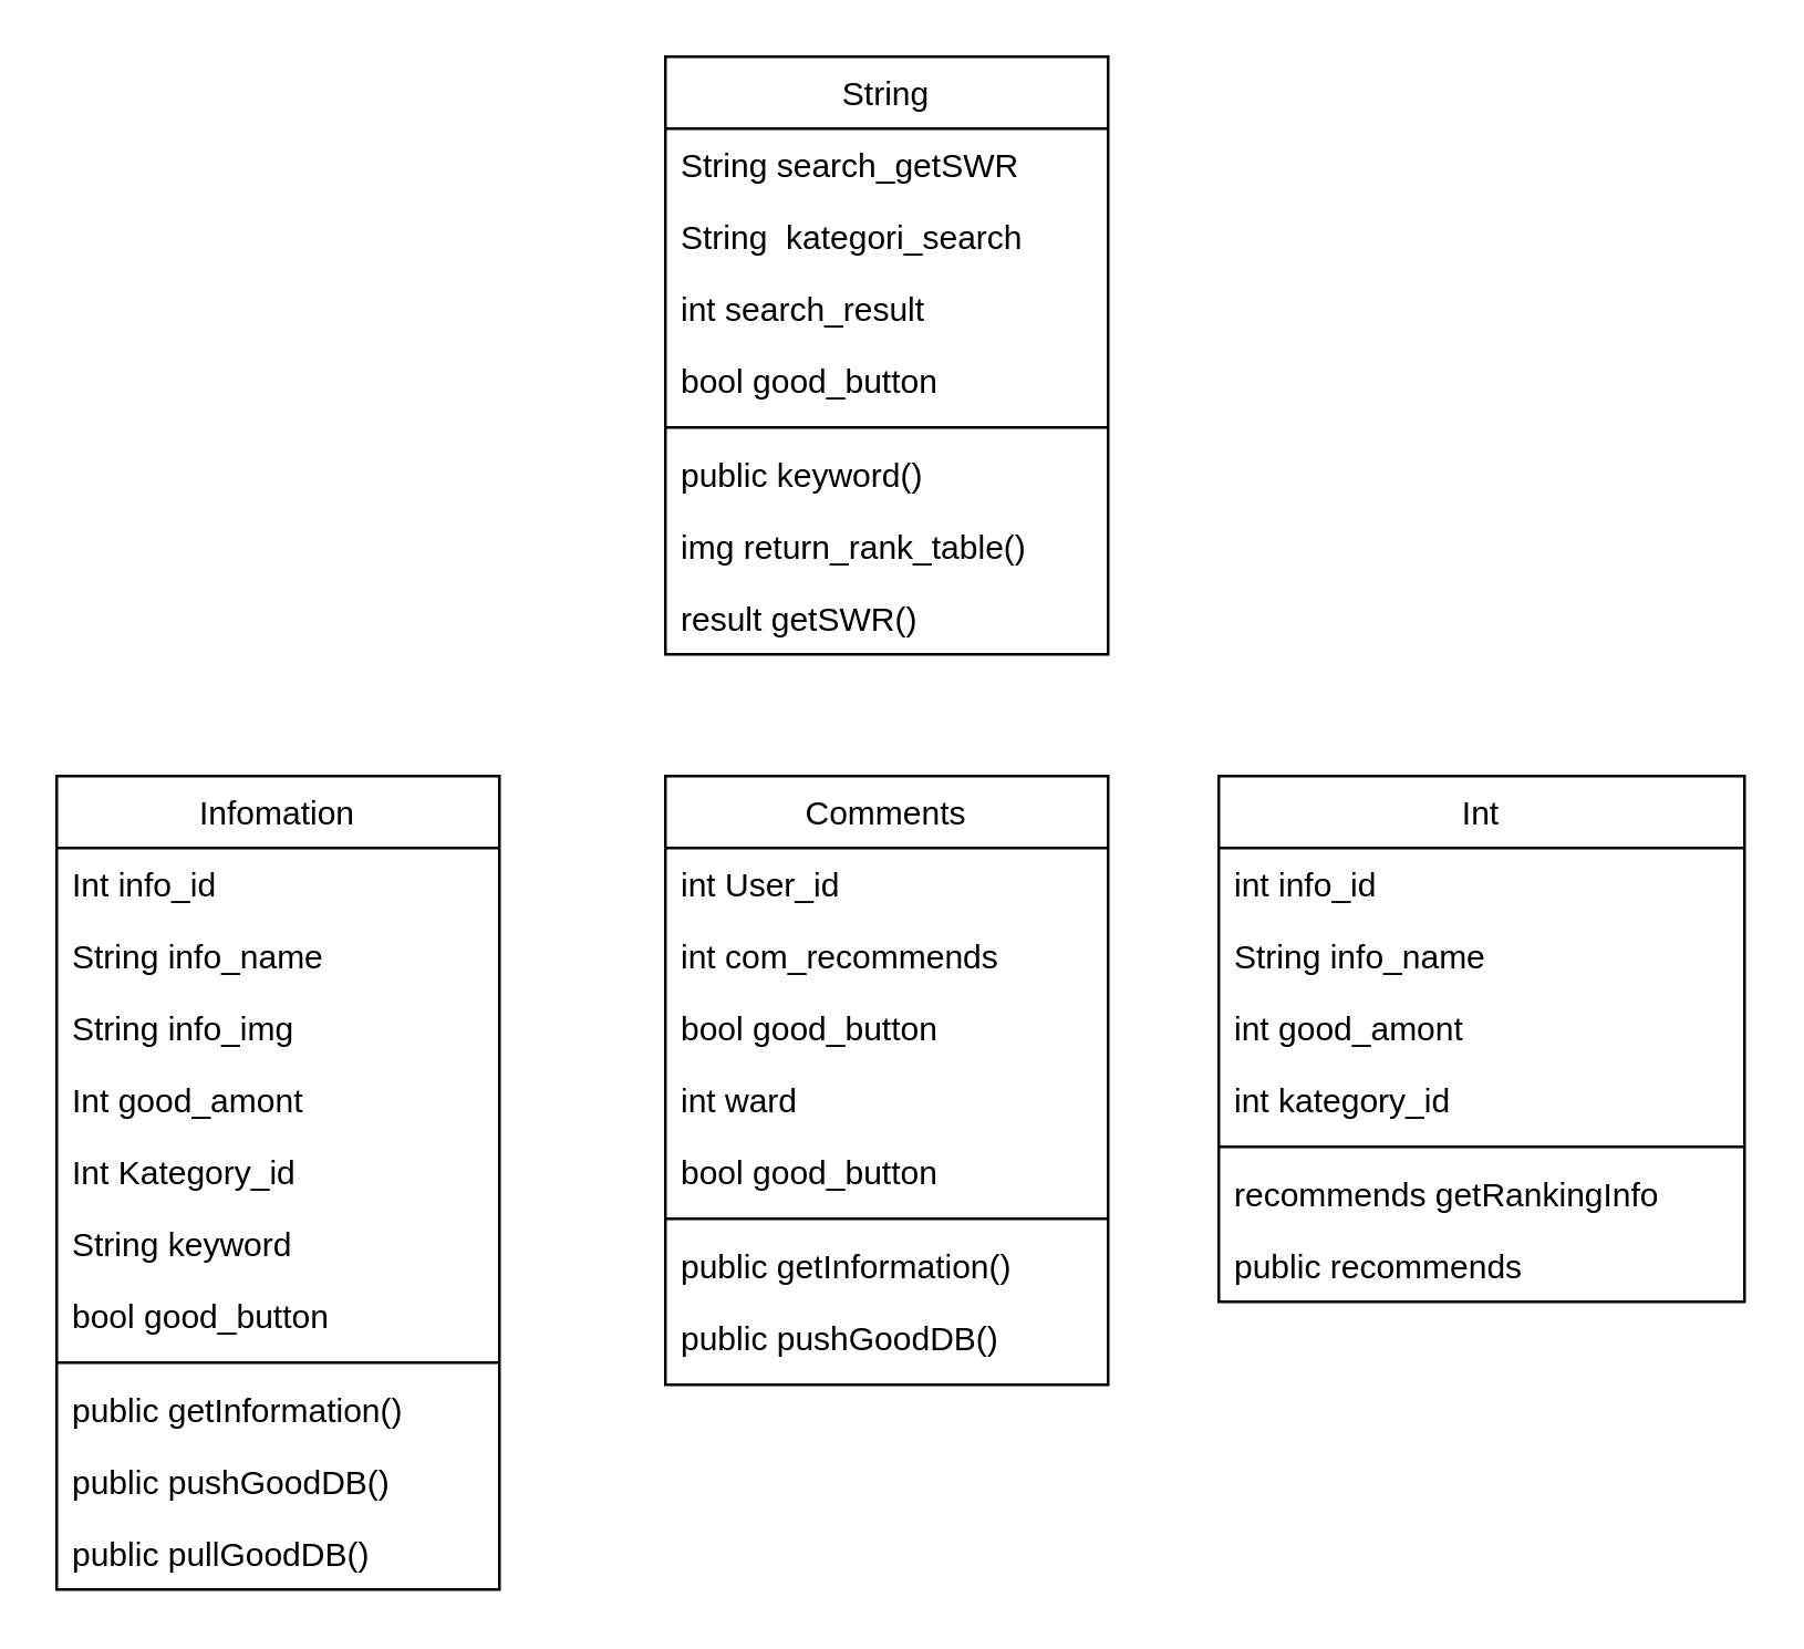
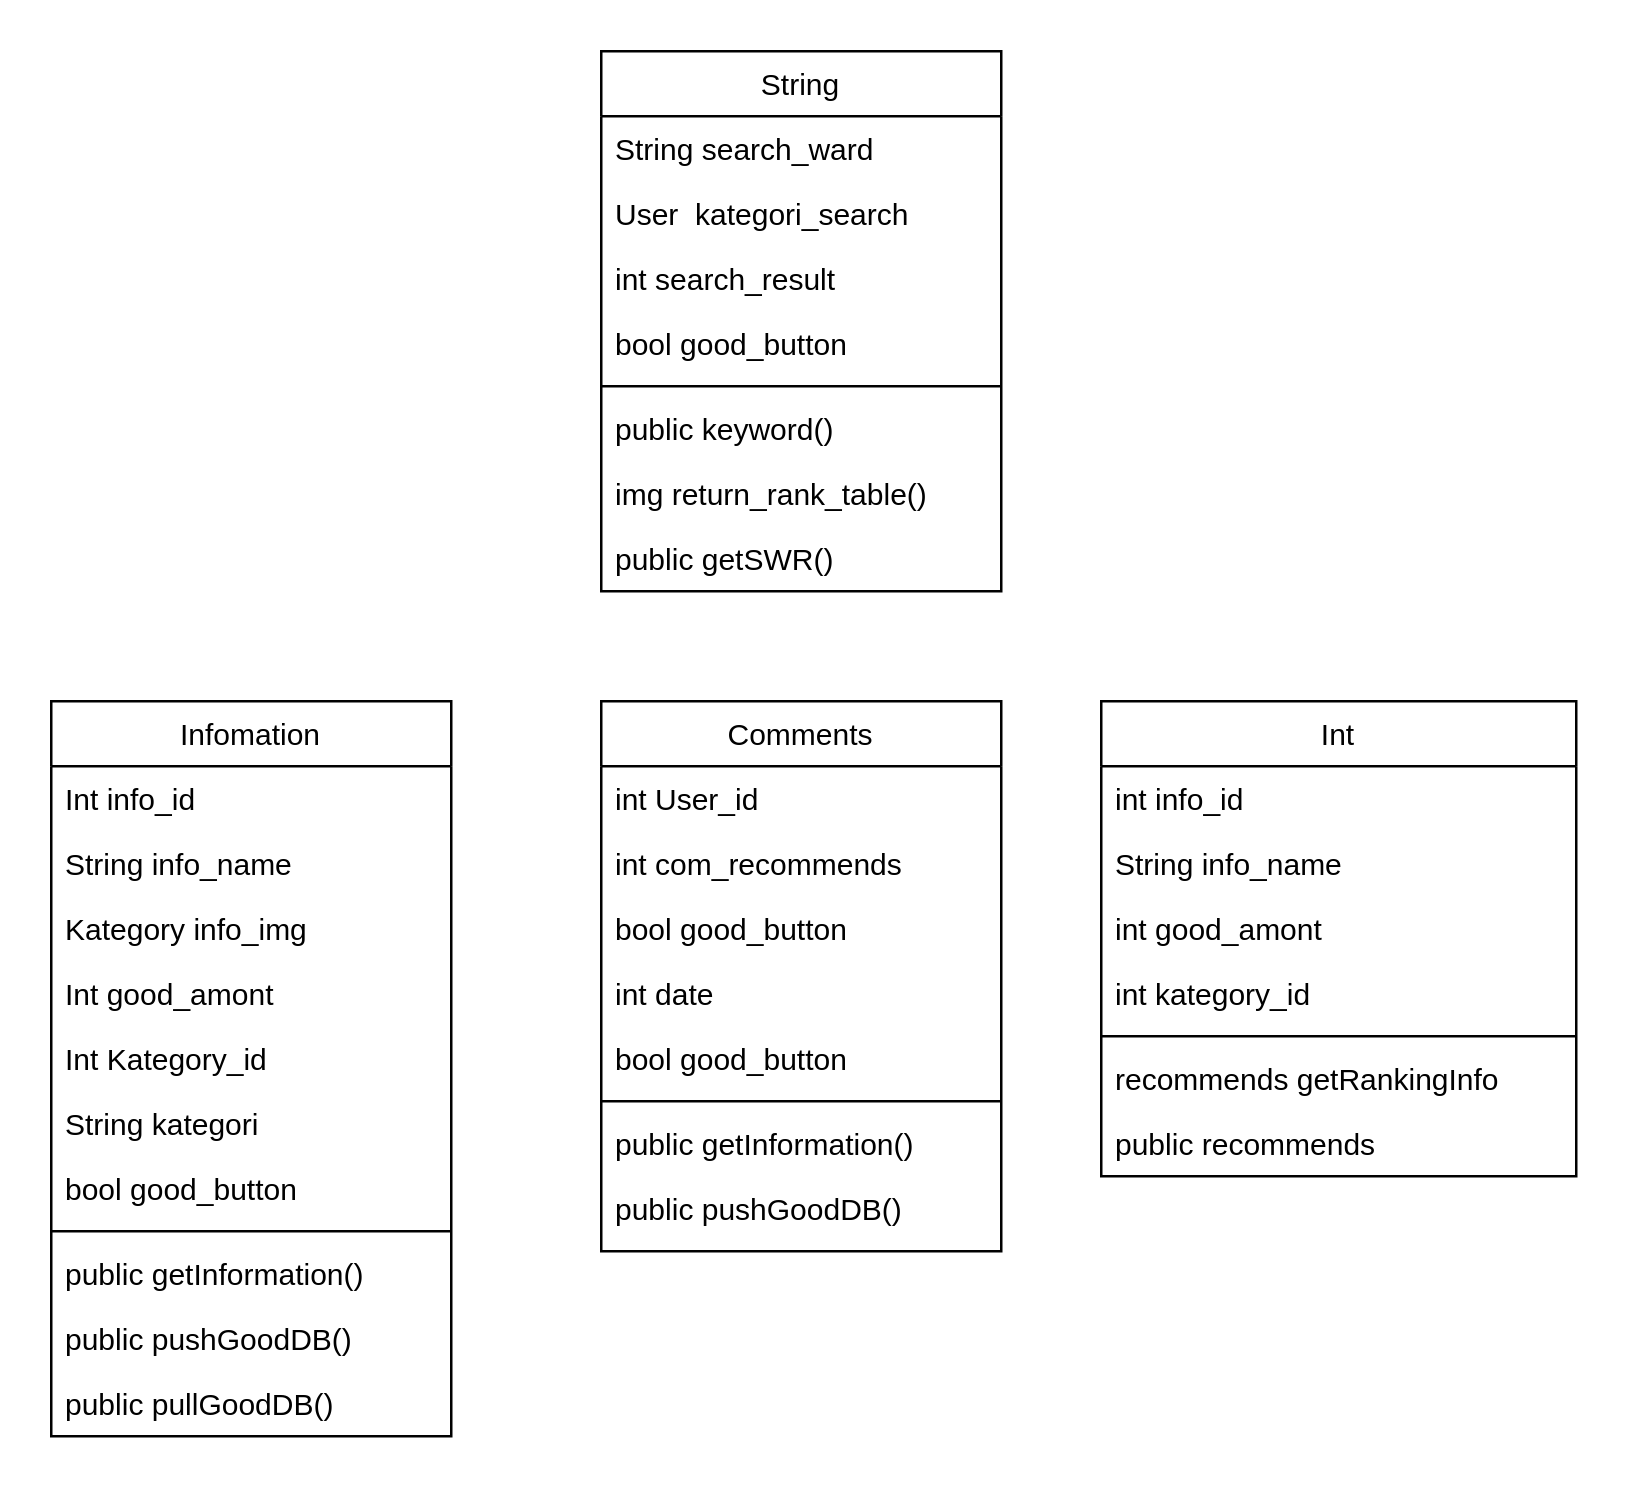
  <mxCell id="0" />
  <mxCell id="1" parent="0" />
  <mxCell id="2" value="String" style="swimlane;fontStyle=0;align=center;verticalAlign=top;childLayout=stackLayout;horizontal=1;startSize=26;horizontalStack=0;resizeParent=1;resizeLast=0;collapsible=1;marginBottom=0;rounded=0;shadow=0;strokeWidth=1;" vertex="1" parent="1"><mxGeometry x="240" y="20" width="160" height="216" as="geometry"><mxRectangle x="550" y="140" width="160" height="26" as="alternateBounds" /></mxGeometry></mxCell>
- <mxCell id="3" value="String search_getSWR" style="text;align=left;verticalAlign=top;spacingLeft=4;spacingRight=4;overflow=hidden;rotatable=0;points=[[0,0.5],[1,0.5]];portConstraint=eastwest;" vertex="1" parent="2"><mxGeometry y="26" width="160" height="26" as="geometry" /></mxCell>
- <mxCell id="4" value="String  kategori_search" style="text;align=left;verticalAlign=top;spacingLeft=4;spacingRight=4;overflow=hidden;rotatable=0;points=[[0,0.5],[1,0.5]];portConstraint=eastwest;rounded=0;shadow=0;html=0;" vertex="1" parent="2"><mxGeometry y="52" width="160" height="26" as="geometry" /></mxCell>
+ <mxCell id="3" value="String search_ward" style="text;align=left;verticalAlign=top;spacingLeft=4;spacingRight=4;overflow=hidden;rotatable=0;points=[[0,0.5],[1,0.5]];portConstraint=eastwest;" vertex="1" parent="2"><mxGeometry y="26" width="160" height="26" as="geometry" /></mxCell>
+ <mxCell id="4" value="User  kategori_search" style="text;align=left;verticalAlign=top;spacingLeft=4;spacingRight=4;overflow=hidden;rotatable=0;points=[[0,0.5],[1,0.5]];portConstraint=eastwest;rounded=0;shadow=0;html=0;" vertex="1" parent="2"><mxGeometry y="52" width="160" height="26" as="geometry" /></mxCell>
  <mxCell id="5" value="int search_result" style="text;align=left;verticalAlign=top;spacingLeft=4;spacingRight=4;overflow=hidden;rotatable=0;points=[[0,0.5],[1,0.5]];portConstraint=eastwest;rounded=0;shadow=0;html=0;" vertex="1" parent="2"><mxGeometry y="78" width="160" height="26" as="geometry" /></mxCell>
  <mxCell id="6" value="bool good_button" style="text;align=left;verticalAlign=top;spacingLeft=4;spacingRight=4;overflow=hidden;rotatable=0;points=[[0,0.5],[1,0.5]];portConstraint=eastwest;rounded=0;shadow=0;html=0;" vertex="1" parent="2"><mxGeometry y="104" width="160" height="26" as="geometry" /></mxCell>
  <mxCell id="7" value="" style="line;html=1;strokeWidth=1;align=left;verticalAlign=middle;spacingTop=-1;spacingLeft=3;spacingRight=3;rotatable=0;labelPosition=right;points=[];portConstraint=eastwest;" vertex="1" parent="2"><mxGeometry y="130" width="160" height="8" as="geometry" /></mxCell>
  <mxCell id="8" value="public keyword()" style="text;align=left;verticalAlign=top;spacingLeft=4;spacingRight=4;overflow=hidden;rotatable=0;points=[[0,0.5],[1,0.5]];portConstraint=eastwest;" vertex="1" parent="2"><mxGeometry y="138" width="160" height="26" as="geometry" /></mxCell>
  <mxCell id="9" value="img return_rank_table()" style="text;align=left;verticalAlign=top;spacingLeft=4;spacingRight=4;overflow=hidden;rotatable=0;points=[[0,0.5],[1,0.5]];portConstraint=eastwest;" vertex="1" parent="2"><mxGeometry y="164" width="160" height="26" as="geometry" /></mxCell>
- <mxCell id="10" value="result getSWR()" style="text;align=left;verticalAlign=top;spacingLeft=4;spacingRight=4;overflow=hidden;rotatable=0;points=[[0,0.5],[1,0.5]];portConstraint=eastwest;" vertex="1" parent="2"><mxGeometry y="190" width="160" height="26" as="geometry" /></mxCell>
+ <mxCell id="10" value="public getSWR()" style="text;align=left;verticalAlign=top;spacingLeft=4;spacingRight=4;overflow=hidden;rotatable=0;points=[[0,0.5],[1,0.5]];portConstraint=eastwest;" vertex="1" parent="2"><mxGeometry y="190" width="160" height="26" as="geometry" /></mxCell>
  <mxCell id="11" value="Int" style="swimlane;fontStyle=0;align=center;verticalAlign=top;childLayout=stackLayout;horizontal=1;startSize=26;horizontalStack=0;resizeParent=1;resizeLast=0;collapsible=1;marginBottom=0;rounded=0;shadow=0;strokeWidth=1;" vertex="1" parent="1"><mxGeometry x="440" y="280" width="190" height="190" as="geometry"><mxRectangle x="500" y="400" width="170" height="26" as="alternateBounds" /></mxGeometry></mxCell>
  <mxCell id="12" value="int info_id" style="text;align=left;verticalAlign=top;spacingLeft=4;spacingRight=4;overflow=hidden;rotatable=0;points=[[0,0.5],[1,0.5]];portConstraint=eastwest;" vertex="1" parent="11"><mxGeometry y="26" width="190" height="26" as="geometry" /></mxCell>
  <mxCell id="13" value="String info_name" style="text;align=left;verticalAlign=top;spacingLeft=4;spacingRight=4;overflow=hidden;rotatable=0;points=[[0,0.5],[1,0.5]];portConstraint=eastwest;" vertex="1" parent="11"><mxGeometry y="52" width="190" height="26" as="geometry" /></mxCell>
  <mxCell id="14" value="int good_amont" style="text;align=left;verticalAlign=top;spacingLeft=4;spacingRight=4;overflow=hidden;rotatable=0;points=[[0,0.5],[1,0.5]];portConstraint=eastwest;" vertex="1" parent="11"><mxGeometry y="78" width="190" height="26" as="geometry" /></mxCell>
  <mxCell id="15" value="int kategory_id" style="text;align=left;verticalAlign=top;spacingLeft=4;spacingRight=4;overflow=hidden;rotatable=0;points=[[0,0.5],[1,0.5]];portConstraint=eastwest;" vertex="1" parent="11"><mxGeometry y="104" width="190" height="26" as="geometry" /></mxCell>
  <mxCell id="16" value="" style="line;html=1;strokeWidth=1;align=left;verticalAlign=middle;spacingTop=-1;spacingLeft=3;spacingRight=3;rotatable=0;labelPosition=right;points=[];portConstraint=eastwest;" vertex="1" parent="11"><mxGeometry y="130" width="190" height="8" as="geometry" /></mxCell>
  <mxCell id="17" value="recommends getRankingInfo" style="text;align=left;verticalAlign=top;spacingLeft=4;spacingRight=4;overflow=hidden;rotatable=0;points=[[0,0.5],[1,0.5]];portConstraint=eastwest;" vertex="1" parent="11"><mxGeometry y="138" width="190" height="26" as="geometry" /></mxCell>
  <mxCell id="18" value="public recommends" style="text;align=left;verticalAlign=top;spacingLeft=4;spacingRight=4;overflow=hidden;rotatable=0;points=[[0,0.5],[1,0.5]];portConstraint=eastwest;" vertex="1" parent="11"><mxGeometry y="164" width="190" height="26" as="geometry" /></mxCell>
  <mxCell id="19" value="Infomation" style="swimlane;fontStyle=0;align=center;verticalAlign=top;childLayout=stackLayout;horizontal=1;startSize=26;horizontalStack=0;resizeParent=1;resizeLast=0;collapsible=1;marginBottom=0;rounded=0;shadow=0;strokeWidth=1;" vertex="1" parent="1"><mxGeometry x="20" y="280" width="160" height="294" as="geometry"><mxRectangle x="550" y="140" width="160" height="26" as="alternateBounds" /></mxGeometry></mxCell>
  <mxCell id="20" value="Int info_id" style="text;align=left;verticalAlign=top;spacingLeft=4;spacingRight=4;overflow=hidden;rotatable=0;points=[[0,0.5],[1,0.5]];portConstraint=eastwest;" vertex="1" parent="19"><mxGeometry y="26" width="160" height="26" as="geometry" /></mxCell>
  <mxCell id="21" value="String info_name" style="text;align=left;verticalAlign=top;spacingLeft=4;spacingRight=4;overflow=hidden;rotatable=0;points=[[0,0.5],[1,0.5]];portConstraint=eastwest;rounded=0;shadow=0;html=0;" vertex="1" parent="19"><mxGeometry y="52" width="160" height="26" as="geometry" /></mxCell>
- <mxCell id="22" value="String info_img" style="text;align=left;verticalAlign=top;spacingLeft=4;spacingRight=4;overflow=hidden;rotatable=0;points=[[0,0.5],[1,0.5]];portConstraint=eastwest;rounded=0;shadow=0;html=0;" vertex="1" parent="19"><mxGeometry y="78" width="160" height="26" as="geometry" /></mxCell>
+ <mxCell id="22" value="Kategory info_img" style="text;align=left;verticalAlign=top;spacingLeft=4;spacingRight=4;overflow=hidden;rotatable=0;points=[[0,0.5],[1,0.5]];portConstraint=eastwest;rounded=0;shadow=0;html=0;" vertex="1" parent="19"><mxGeometry y="78" width="160" height="26" as="geometry" /></mxCell>
  <mxCell id="23" value="Int good_amont" style="text;align=left;verticalAlign=top;spacingLeft=4;spacingRight=4;overflow=hidden;rotatable=0;points=[[0,0.5],[1,0.5]];portConstraint=eastwest;rounded=0;shadow=0;html=0;" vertex="1" parent="19"><mxGeometry y="104" width="160" height="26" as="geometry" /></mxCell>
  <mxCell id="24" value="Int Kategory_id" style="text;align=left;verticalAlign=top;spacingLeft=4;spacingRight=4;overflow=hidden;rotatable=0;points=[[0,0.5],[1,0.5]];portConstraint=eastwest;rounded=0;shadow=0;html=0;" vertex="1" parent="19"><mxGeometry y="130" width="160" height="26" as="geometry" /></mxCell>
- <mxCell id="25" value="String keyword" style="text;align=left;verticalAlign=top;spacingLeft=4;spacingRight=4;overflow=hidden;rotatable=0;points=[[0,0.5],[1,0.5]];portConstraint=eastwest;rounded=0;shadow=0;html=0;" vertex="1" parent="19"><mxGeometry y="156" width="160" height="26" as="geometry" /></mxCell>
+ <mxCell id="25" value="String kategori" style="text;align=left;verticalAlign=top;spacingLeft=4;spacingRight=4;overflow=hidden;rotatable=0;points=[[0,0.5],[1,0.5]];portConstraint=eastwest;rounded=0;shadow=0;html=0;" vertex="1" parent="19"><mxGeometry y="156" width="160" height="26" as="geometry" /></mxCell>
  <mxCell id="26" value="bool good_button" style="text;align=left;verticalAlign=top;spacingLeft=4;spacingRight=4;overflow=hidden;rotatable=0;points=[[0,0.5],[1,0.5]];portConstraint=eastwest;rounded=0;shadow=0;html=0;" vertex="1" parent="19"><mxGeometry y="182" width="160" height="26" as="geometry" /></mxCell>
  <mxCell id="27" value="" style="line;html=1;strokeWidth=1;align=left;verticalAlign=middle;spacingTop=-1;spacingLeft=3;spacingRight=3;rotatable=0;labelPosition=right;points=[];portConstraint=eastwest;" vertex="1" parent="19"><mxGeometry y="208" width="160" height="8" as="geometry" /></mxCell>
  <mxCell id="28" value="public getInformation()" style="text;align=left;verticalAlign=top;spacingLeft=4;spacingRight=4;overflow=hidden;rotatable=0;points=[[0,0.5],[1,0.5]];portConstraint=eastwest;" vertex="1" parent="19"><mxGeometry y="216" width="160" height="26" as="geometry" /></mxCell>
  <mxCell id="29" value="public pushGoodDB()" style="text;align=left;verticalAlign=top;spacingLeft=4;spacingRight=4;overflow=hidden;rotatable=0;points=[[0,0.5],[1,0.5]];portConstraint=eastwest;" vertex="1" parent="19"><mxGeometry y="242" width="160" height="26" as="geometry" /></mxCell>
  <mxCell id="30" value="public pullGoodDB()" style="text;align=left;verticalAlign=top;spacingLeft=4;spacingRight=4;overflow=hidden;rotatable=0;points=[[0,0.5],[1,0.5]];portConstraint=eastwest;" vertex="1" parent="19"><mxGeometry y="268" width="160" height="26" as="geometry" /></mxCell>
  <mxCell id="31" value="Comments" style="swimlane;fontStyle=0;align=center;verticalAlign=top;childLayout=stackLayout;horizontal=1;startSize=26;horizontalStack=0;resizeParent=1;resizeLast=0;collapsible=1;marginBottom=0;rounded=0;shadow=0;strokeWidth=1;" vertex="1" parent="1"><mxGeometry x="240" y="280" width="160" height="220" as="geometry"><mxRectangle x="550" y="140" width="160" height="26" as="alternateBounds" /></mxGeometry></mxCell>
  <mxCell id="32" value="int User_id" style="text;align=left;verticalAlign=top;spacingLeft=4;spacingRight=4;overflow=hidden;rotatable=0;points=[[0,0.5],[1,0.5]];portConstraint=eastwest;" vertex="1" parent="31"><mxGeometry y="26" width="160" height="26" as="geometry" /></mxCell>
  <mxCell id="33" value="int com_recommends" style="text;align=left;verticalAlign=top;spacingLeft=4;spacingRight=4;overflow=hidden;rotatable=0;points=[[0,0.5],[1,0.5]];portConstraint=eastwest;" vertex="1" parent="31"><mxGeometry y="52" width="160" height="26" as="geometry" /></mxCell>
  <mxCell id="34" value="bool good_button" style="text;align=left;verticalAlign=top;spacingLeft=4;spacingRight=4;overflow=hidden;rotatable=0;points=[[0,0.5],[1,0.5]];portConstraint=eastwest;rounded=0;shadow=0;html=0;" vertex="1" parent="31"><mxGeometry y="78" width="160" height="26" as="geometry" /></mxCell>
- <mxCell id="35" value="int ward" style="text;align=left;verticalAlign=top;spacingLeft=4;spacingRight=4;overflow=hidden;rotatable=0;points=[[0,0.5],[1,0.5]];portConstraint=eastwest;" vertex="1" parent="31"><mxGeometry y="104" width="160" height="26" as="geometry" /></mxCell>
+ <mxCell id="35" value="int date" style="text;align=left;verticalAlign=top;spacingLeft=4;spacingRight=4;overflow=hidden;rotatable=0;points=[[0,0.5],[1,0.5]];portConstraint=eastwest;" vertex="1" parent="31"><mxGeometry y="104" width="160" height="26" as="geometry" /></mxCell>
  <mxCell id="36" value="bool good_button" style="text;align=left;verticalAlign=top;spacingLeft=4;spacingRight=4;overflow=hidden;rotatable=0;points=[[0,0.5],[1,0.5]];portConstraint=eastwest;rounded=0;shadow=0;html=0;" vertex="1" parent="31"><mxGeometry y="130" width="160" height="26" as="geometry" /></mxCell>
  <mxCell id="37" value="" style="line;html=1;strokeWidth=1;align=left;verticalAlign=middle;spacingTop=-1;spacingLeft=3;spacingRight=3;rotatable=0;labelPosition=right;points=[];portConstraint=eastwest;" vertex="1" parent="31"><mxGeometry y="156" width="160" height="8" as="geometry" /></mxCell>
  <mxCell id="38" value="public getInformation()" style="text;align=left;verticalAlign=top;spacingLeft=4;spacingRight=4;overflow=hidden;rotatable=0;points=[[0,0.5],[1,0.5]];portConstraint=eastwest;" vertex="1" parent="31"><mxGeometry y="164" width="160" height="26" as="geometry" /></mxCell>
  <mxCell id="39" value="public pushGoodDB()" style="text;align=left;verticalAlign=top;spacingLeft=4;spacingRight=4;overflow=hidden;rotatable=0;points=[[0,0.5],[1,0.5]];portConstraint=eastwest;" vertex="1" parent="31"><mxGeometry y="190" width="160" height="26" as="geometry" /></mxCell>
